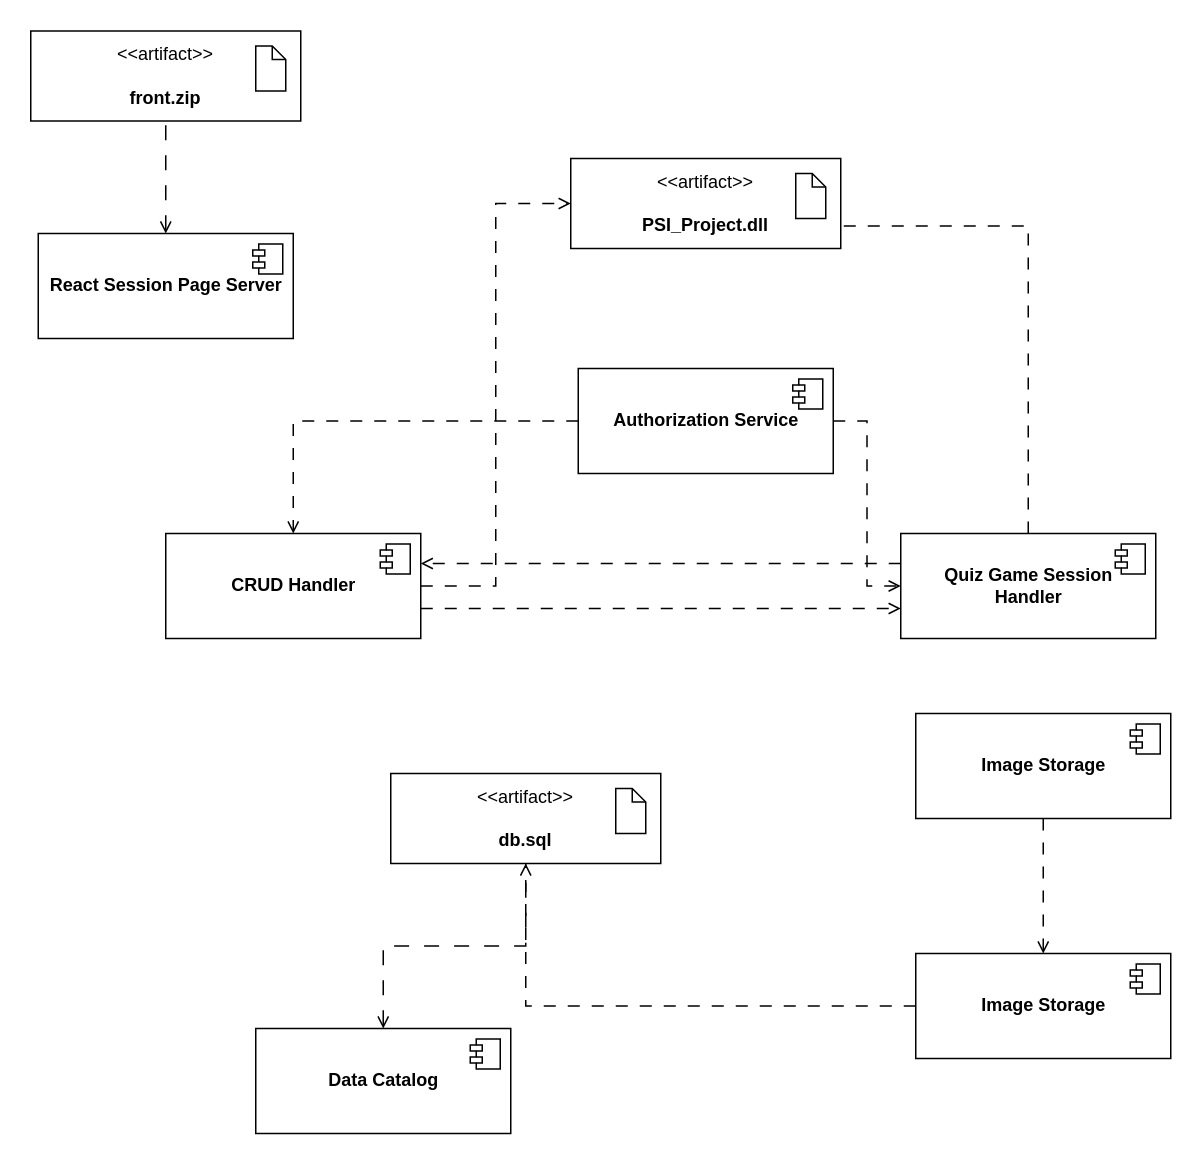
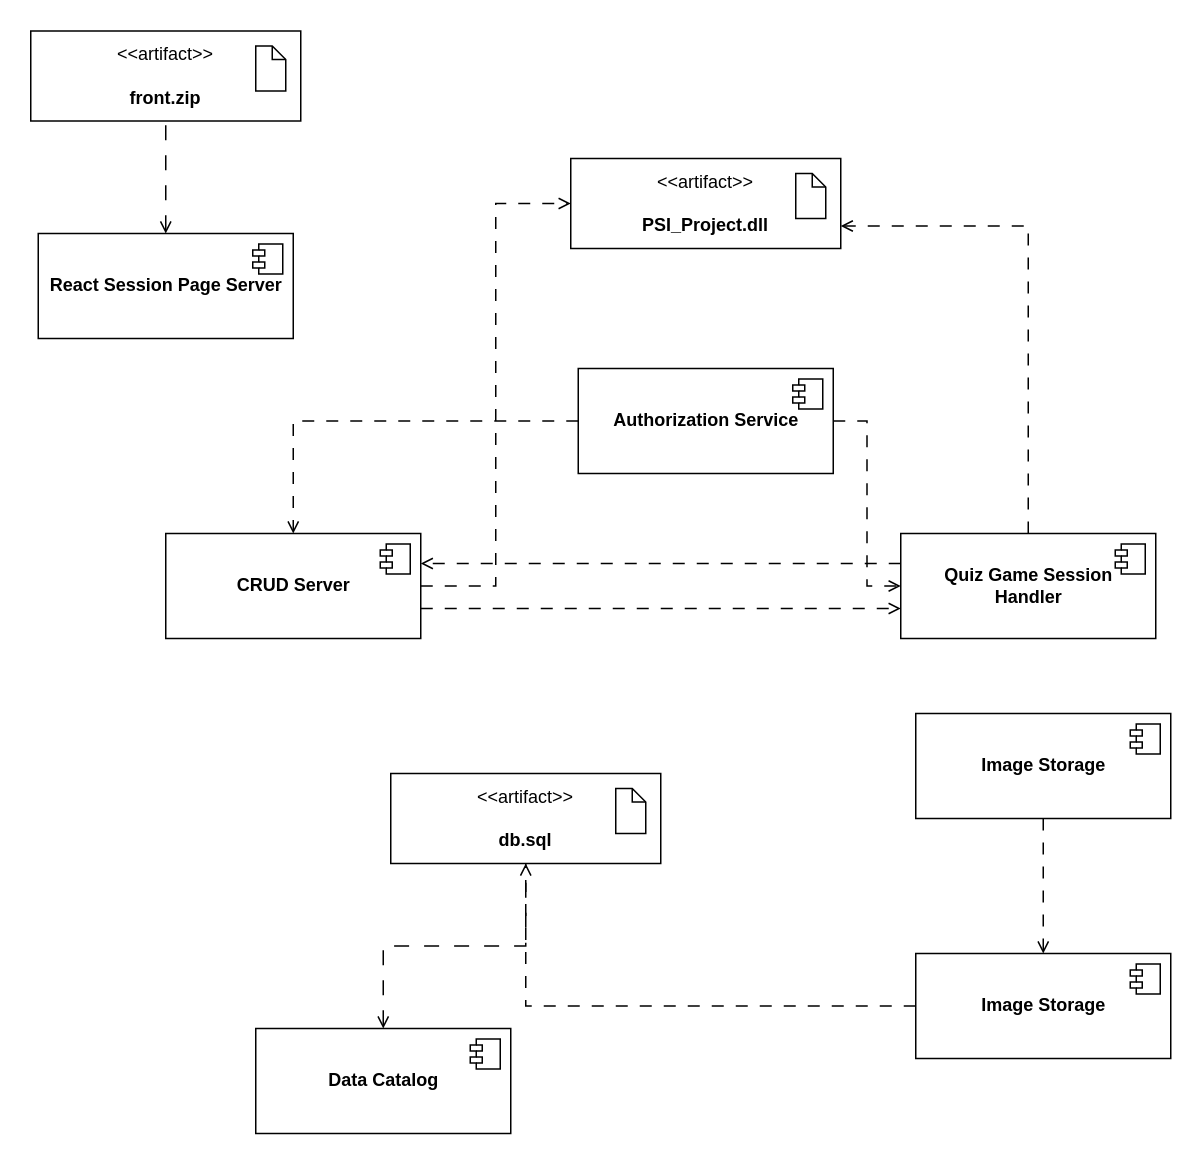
  <mxCell id="0" />
  <mxCell id="1" parent="0" />
  <mxCell id="2" value="" style="group" parent="1" vertex="1" connectable="0"><mxGeometry x="20" y="20" width="180" height="60" as="geometry" /></mxCell>
  <mxCell id="3" value="&amp;lt;&amp;lt;artifact&amp;gt;&amp;gt;&lt;br&gt;&lt;br&gt;&lt;b&gt;front.zip&lt;/b&gt;" style="html=1;align=center;verticalAlign=middle;dashed=0;whiteSpace=wrap;" parent="2" vertex="1"><mxGeometry width="180" height="60" as="geometry" /></mxCell>
  <mxCell id="4" value="" style="shape=note2;size=9;childLayout=stackLayout;horizontalStack=0;resizeParent=1;resizeParentMax=0;resizeLast=0;collapsible=0;marginBottom=0;html=1;container=1;" parent="2" vertex="1"><mxGeometry x="150" y="10" width="20" height="30" as="geometry" /></mxCell>
  <mxCell id="5" value="" style="group" parent="1" vertex="1" connectable="0"><mxGeometry x="260" y="515" width="180" height="60" as="geometry" /></mxCell>
  <mxCell id="6" value="&amp;lt;&amp;lt;artifact&amp;gt;&amp;gt;&lt;br&gt;&lt;br&gt;&lt;b&gt;db.sql&lt;/b&gt;" style="html=1;align=center;verticalAlign=middle;dashed=0;whiteSpace=wrap;" parent="5" vertex="1"><mxGeometry width="180" height="60" as="geometry" /></mxCell>
  <mxCell id="7" value="" style="shape=note2;size=9;childLayout=stackLayout;horizontalStack=0;resizeParent=1;resizeParentMax=0;resizeLast=0;collapsible=0;marginBottom=0;html=1;container=1;" parent="5" vertex="1"><mxGeometry x="150" y="10" width="20" height="30" as="geometry" /></mxCell>
  <mxCell id="8" value="" style="group" parent="1" vertex="1" connectable="0"><mxGeometry x="380" y="105" width="180" height="60" as="geometry" /></mxCell>
  <mxCell id="9" value="&amp;lt;&amp;lt;artifact&amp;gt;&amp;gt;&lt;br&gt;&lt;br&gt;&lt;b&gt;PSI_Project.dll&lt;/b&gt;" style="html=1;align=center;verticalAlign=middle;dashed=0;whiteSpace=wrap;" parent="8" vertex="1"><mxGeometry width="180" height="60" as="geometry" /></mxCell>
  <mxCell id="10" value="" style="shape=note2;size=9;childLayout=stackLayout;horizontalStack=0;resizeParent=1;resizeParentMax=0;resizeLast=0;collapsible=0;marginBottom=0;html=1;container=1;" parent="8" vertex="1"><mxGeometry x="150" y="10" width="20" height="30" as="geometry" /></mxCell>
  <mxCell id="11" value="" style="endArrow=none;startArrow=open;endFill=0;startFill=0;endSize=8;html=1;verticalAlign=bottom;dashed=1;labelBackgroundColor=none;dashPattern=10 10;rounded=0;edgeStyle=orthogonalEdgeStyle;exitX=0.5;exitY=0;exitDx=0;exitDy=0;" parent="1" source="13" target="3" edge="1"><mxGeometry width="160" relative="1" as="geometry"><mxPoint x="100" y="220" as="sourcePoint" /><mxPoint x="560" y="100" as="targetPoint" /></mxGeometry></mxCell>
  <mxCell id="12" value="" style="endArrow=none;startArrow=open;endFill=0;startFill=0;endSize=8;html=1;verticalAlign=bottom;dashed=1;labelBackgroundColor=none;dashPattern=10 10;rounded=0;edgeStyle=orthogonalEdgeStyle;exitX=0.5;exitY=0;exitDx=0;exitDy=0;" parent="1" source="30" target="6" edge="1"><mxGeometry width="160" relative="1" as="geometry"><mxPoint x="950" y="245" as="sourcePoint" /><mxPoint x="760" y="15" as="targetPoint" /></mxGeometry></mxCell>
  <mxCell id="13" value="&lt;b&gt;React Session Page Server&lt;/b&gt;" style="html=1;dropTarget=0;" parent="1" vertex="1"><mxGeometry x="25" y="155" width="170" height="70" as="geometry" /></mxCell>
  <mxCell id="14" value="" style="shape=module;jettyWidth=8;jettyHeight=4;" parent="13" vertex="1"><mxGeometry x="1" width="20" height="20" relative="1" as="geometry"><mxPoint x="-27" y="7" as="offset" /></mxGeometry></mxCell>
  <mxCell id="15" style="edgeStyle=orthogonalEdgeStyle;rounded=0;orthogonalLoop=1;jettySize=auto;html=1;entryX=0;entryY=0.5;entryDx=0;entryDy=0;dashed=1;dashPattern=8 8;endArrow=open;endFill=0;" parent="1" source="17" target="9" edge="1"><mxGeometry relative="1" as="geometry" /></mxCell>
  <mxCell id="16" style="edgeStyle=orthogonalEdgeStyle;rounded=0;orthogonalLoop=1;jettySize=auto;html=1;entryX=0;entryY=0.5;entryDx=0;entryDy=0;dashed=1;dashPattern=8 8;endArrow=open;endFill=0;" parent="1" edge="1"><mxGeometry relative="1" as="geometry"><mxPoint x="280" y="405" as="sourcePoint" /><mxPoint x="600" y="405" as="targetPoint" /></mxGeometry></mxCell>
- <mxCell id="17" value="&lt;b&gt;CRUD Handler&lt;br&gt;&lt;/b&gt;" style="html=1;dropTarget=0;" parent="1" vertex="1"><mxGeometry x="110" y="355" width="170" height="70" as="geometry" /></mxCell>
+ <mxCell id="17" value="&lt;b&gt;CRUD Server&lt;br&gt;&lt;/b&gt;" style="html=1;dropTarget=0;" parent="1" vertex="1"><mxGeometry x="110" y="355" width="170" height="70" as="geometry" /></mxCell>
  <mxCell id="18" value="" style="shape=module;jettyWidth=8;jettyHeight=4;" parent="17" vertex="1"><mxGeometry x="1" width="20" height="20" relative="1" as="geometry"><mxPoint x="-27" y="7" as="offset" /></mxGeometry></mxCell>
  <mxCell id="19" style="edgeStyle=orthogonalEdgeStyle;rounded=0;orthogonalLoop=1;jettySize=auto;html=1;entryX=0;entryY=0.5;entryDx=0;entryDy=0;dashed=1;dashPattern=8 8;endArrow=open;endFill=0;" parent="1" source="21" target="25" edge="1"><mxGeometry relative="1" as="geometry" /></mxCell>
  <mxCell id="20" style="edgeStyle=orthogonalEdgeStyle;rounded=0;orthogonalLoop=1;jettySize=auto;html=1;entryX=0.5;entryY=0;entryDx=0;entryDy=0;dashed=1;dashPattern=8 8;endArrow=open;endFill=0;" parent="1" source="21" target="17" edge="1"><mxGeometry relative="1" as="geometry" /></mxCell>
  <mxCell id="21" value="&lt;b&gt;Authorization Service&lt;/b&gt;" style="html=1;dropTarget=0;" parent="1" vertex="1"><mxGeometry x="385" y="245" width="170" height="70" as="geometry" /></mxCell>
  <mxCell id="22" value="" style="shape=module;jettyWidth=8;jettyHeight=4;" parent="21" vertex="1"><mxGeometry x="1" width="20" height="20" relative="1" as="geometry"><mxPoint x="-27" y="7" as="offset" /></mxGeometry></mxCell>
  <mxCell id="23" style="edgeStyle=orthogonalEdgeStyle;rounded=0;orthogonalLoop=1;jettySize=auto;html=1;entryX=1;entryY=0.5;entryDx=0;entryDy=0;dashed=1;dashPattern=8 8;endArrow=open;endFill=0;" parent="1" edge="1"><mxGeometry relative="1" as="geometry"><mxPoint x="600" y="375" as="sourcePoint" /><mxPoint x="280" y="375" as="targetPoint" /></mxGeometry></mxCell>
- <mxCell id="24" style="edgeStyle=orthogonalEdgeStyle;rounded=0;orthogonalLoop=1;jettySize=auto;html=1;entryX=1;entryY=0.75;entryDx=0;entryDy=0;exitX=0.5;exitY=0;exitDx=0;exitDy=0;dashed=1;dashPattern=8 8;endArrow=none;endFill=0;" parent="1" source="25" target="9" edge="1"><mxGeometry relative="1" as="geometry" /></mxCell>
+ <mxCell id="24" style="edgeStyle=orthogonalEdgeStyle;rounded=0;orthogonalLoop=1;jettySize=auto;html=1;entryX=1;entryY=0.75;entryDx=0;entryDy=0;exitX=0.5;exitY=0;exitDx=0;exitDy=0;dashed=1;dashPattern=8 8;endArrow=open;endFill=0;" parent="1" source="25" target="9" edge="1"><mxGeometry relative="1" as="geometry" /></mxCell>
  <mxCell id="25" value="&lt;b&gt;Quiz Game Session&lt;br&gt;Handler&lt;/b&gt;" style="html=1;dropTarget=0;" parent="1" vertex="1"><mxGeometry x="600" y="355" width="170" height="70" as="geometry" /></mxCell>
  <mxCell id="26" value="" style="shape=module;jettyWidth=8;jettyHeight=4;" parent="25" vertex="1"><mxGeometry x="1" width="20" height="20" relative="1" as="geometry"><mxPoint x="-27" y="7" as="offset" /></mxGeometry></mxCell>
  <mxCell id="27" style="edgeStyle=orthogonalEdgeStyle;rounded=0;orthogonalLoop=1;jettySize=auto;html=1;entryX=0.5;entryY=1;entryDx=0;entryDy=0;dashed=1;dashPattern=8 8;endArrow=open;endFill=0;" parent="1" source="28" target="6" edge="1"><mxGeometry relative="1" as="geometry" /></mxCell>
  <mxCell id="28" value="&lt;b&gt;Image Storage&lt;br&gt;&lt;/b&gt;" style="html=1;dropTarget=0;" parent="1" vertex="1"><mxGeometry x="610" y="635" width="170" height="70" as="geometry" /></mxCell>
  <mxCell id="29" value="" style="shape=module;jettyWidth=8;jettyHeight=4;" parent="28" vertex="1"><mxGeometry x="1" width="20" height="20" relative="1" as="geometry"><mxPoint x="-27" y="7" as="offset" /></mxGeometry></mxCell>
  <mxCell id="30" value="&lt;b&gt;Data Catalog&lt;br&gt;&lt;/b&gt;" style="html=1;dropTarget=0;" parent="1" vertex="1"><mxGeometry x="170" y="685" width="170" height="70" as="geometry" /></mxCell>
  <mxCell id="31" value="" style="shape=module;jettyWidth=8;jettyHeight=4;" parent="30" vertex="1"><mxGeometry x="1" width="20" height="20" relative="1" as="geometry"><mxPoint x="-27" y="7" as="offset" /></mxGeometry></mxCell>
  <mxCell id="32" style="edgeStyle=orthogonalEdgeStyle;rounded=0;orthogonalLoop=1;jettySize=auto;html=1;entryX=0.5;entryY=0;entryDx=0;entryDy=0;dashed=1;dashPattern=8 8;endArrow=open;endFill=0;" parent="1" source="33" target="28" edge="1"><mxGeometry relative="1" as="geometry" /></mxCell>
  <mxCell id="33" value="&lt;b&gt;Image Storage&lt;br&gt;&lt;/b&gt;" style="html=1;dropTarget=0;" parent="1" vertex="1"><mxGeometry x="610" y="475" width="170" height="70" as="geometry" /></mxCell>
  <mxCell id="34" value="" style="shape=module;jettyWidth=8;jettyHeight=4;" parent="33" vertex="1"><mxGeometry x="1" width="20" height="20" relative="1" as="geometry"><mxPoint x="-27" y="7" as="offset" /></mxGeometry></mxCell>
